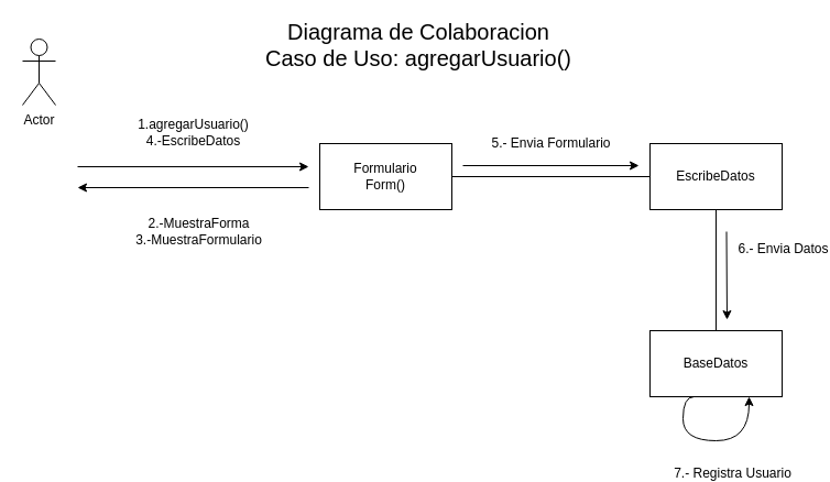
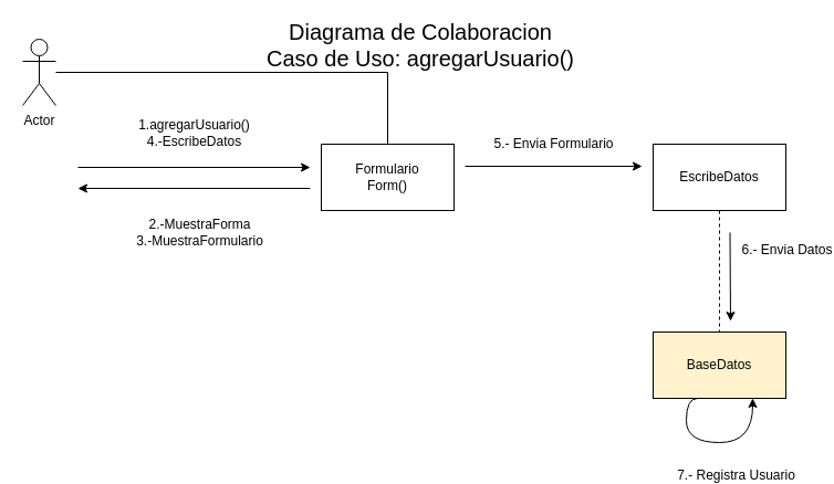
  <mxCell id="0" />
  <mxCell id="1" parent="0" />
+ <mxCell id="2" value="" style="edgeStyle=orthogonalEdgeStyle;rounded=0;orthogonalLoop=1;jettySize=auto;html=1;endArrow=none;endFill=0;fontSize=20;" edge="1" parent="1" source="3" target="8"><mxGeometry relative="1" as="geometry"><mxPoint x="130" y="160" as="targetPoint" /></mxGeometry></mxCell>
  <mxCell id="3" value="Actor" style="shape=umlActor;verticalLabelPosition=bottom;labelBackgroundColor=#ffffff;verticalAlign=top;html=1;outlineConnect=0;" vertex="1" parent="1"><mxGeometry x="20" y="35" width="30" height="60" as="geometry" /></mxCell>
- <mxCell id="4" value="" style="edgeStyle=orthogonalEdgeStyle;rounded=0;orthogonalLoop=1;jettySize=auto;html=1;endArrow=none;endFill=0;fontSize=20;" edge="1" parent="1" source="5" target="6"><mxGeometry relative="1" as="geometry"><mxPoint x="650" y="380" as="targetPoint" /></mxGeometry></mxCell>
+ <mxCell id="4" value="" style="edgeStyle=orthogonalEdgeStyle;rounded=0;orthogonalLoop=1;jettySize=auto;html=1;endArrow=none;endFill=0;fontSize=20;dashed=1;" edge="1" parent="1" source="5" target="6"><mxGeometry relative="1" as="geometry"><mxPoint x="650" y="380" as="targetPoint" /></mxGeometry></mxCell>
  <mxCell id="5" value="EscribeDatos" style="rounded=0;whiteSpace=wrap;html=1;" vertex="1" parent="1"><mxGeometry x="590" y="130" width="120" height="60" as="geometry" /></mxCell>
- <mxCell id="6" value="BaseDatos" style="rounded=0;whiteSpace=wrap;html=1;" vertex="1" parent="1"><mxGeometry x="590" y="300" width="120" height="60" as="geometry" /></mxCell>
- <mxCell id="7" value="" style="edgeStyle=orthogonalEdgeStyle;rounded=0;orthogonalLoop=1;jettySize=auto;html=1;endArrow=none;endFill=0;fontSize=20;" edge="1" parent="1" source="8" target="5"><mxGeometry relative="1" as="geometry" /></mxCell>
+ <mxCell id="6" value="BaseDatos" style="rounded=0;whiteSpace=wrap;html=1;fillColor=#fff2cc;" vertex="1" parent="1"><mxGeometry x="590" y="300" width="120" height="60" as="geometry" /></mxCell>
  <mxCell id="8" value="Formulario&lt;br&gt;Form()" style="rounded=0;whiteSpace=wrap;html=1;" vertex="1" parent="1"><mxGeometry x="290" y="130" width="120" height="60" as="geometry" /></mxCell>
  <mxCell id="9" value="Diagrama de Colaboracion&lt;br style=&quot;font-size: 20px&quot;&gt;Caso de Uso: agregarUsuario()" style="text;html=1;strokeColor=none;fillColor=none;align=center;verticalAlign=middle;whiteSpace=wrap;rounded=0;fontSize=20;" vertex="1" parent="1"><mxGeometry x="210" y="20" width="340" height="40" as="geometry" /></mxCell>
  <mxCell id="10" value="1.agregarUsuario()&lt;br&gt;4.-EscribeDatos" style="endArrow=classic;html=1;fontSize=12;" edge="1" parent="1"><mxGeometry y="31" width="50" height="50" relative="1" as="geometry"><mxPoint x="70" y="151" as="sourcePoint" /><mxPoint x="280" y="151" as="targetPoint" /><mxPoint as="offset" /></mxGeometry></mxCell>
  <mxCell id="11" value="2.-MuestraForma&lt;br&gt;3.-MuestraFormulario&lt;br&gt;" style="endArrow=classic;html=1;fontSize=12;" edge="1" parent="1"><mxGeometry x="-0.048" y="40" width="50" height="50" relative="1" as="geometry"><mxPoint x="280" y="170" as="sourcePoint" /><mxPoint x="70" y="170" as="targetPoint" /><mxPoint as="offset" /></mxGeometry></mxCell>
  <mxCell id="12" value="5.- Envia Formulario" style="endArrow=classic;html=1;fontSize=12;" edge="1" parent="1"><mxGeometry y="20" width="50" height="50" relative="1" as="geometry"><mxPoint x="420" y="150" as="sourcePoint" /><mxPoint x="580" y="150" as="targetPoint" /><mxPoint as="offset" /></mxGeometry></mxCell>
  <mxCell id="13" value="6.- Envia Datos" style="endArrow=classic;html=1;fontSize=12;" edge="1" parent="1"><mxGeometry x="-0.6" y="51" width="50" height="50" relative="1" as="geometry"><mxPoint x="659.5" y="210" as="sourcePoint" /><mxPoint x="660" y="290" as="targetPoint" /><mxPoint as="offset" /></mxGeometry></mxCell>
  <mxCell id="14" value="" style="endArrow=classic;html=1;fontSize=12;entryX=0.75;entryY=1;entryDx=0;entryDy=0;edgeStyle=orthogonalEdgeStyle;curved=1;" edge="1" parent="1" target="6"><mxGeometry width="50" height="50" relative="1" as="geometry"><mxPoint x="630" y="360" as="sourcePoint" /><mxPoint x="680" y="440" as="targetPoint" /><Array as="points"><mxPoint x="620" y="400" /><mxPoint x="680" y="400" /></Array></mxGeometry></mxCell>
  <mxCell id="15" value="7.- Registra Usuario" style="text;html=1;align=center;verticalAlign=middle;resizable=0;points=[];;labelBackgroundColor=#ffffff;fontSize=12;" vertex="1" connectable="0" parent="14"><mxGeometry x="-0.417" y="15" relative="1" as="geometry"><mxPoint x="29" y="35" as="offset" /></mxGeometry></mxCell>
